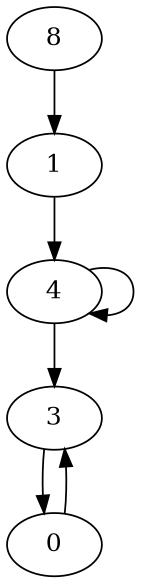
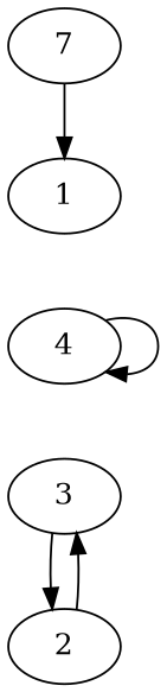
  digraph {
    node [operator=BE]
-   7 [cost=44.0 distribution=Attacker probability=0.9696969696969697 label=8]
+   7 [cost=44.0 distribution=Attacker probability=0.9696969696969697]
    1 [cost=79.0 distribution=Attacker probability=0.4166666666666667]
-   2 [first=0 operator=OR second=5 label=0]
+   2 [first=0 operator=OR second=5]
    3 [cost=39.0 operator=AND probability=0.5714285714285714 sink=Attacker]
    4 [cost=42.0 operator=AND probability=0.3770491803278688]
    7 -> 1
-   1 -> 4
    2 -> 3
    3 -> 2
-   4 -> 3
    4 -> 4
  }
